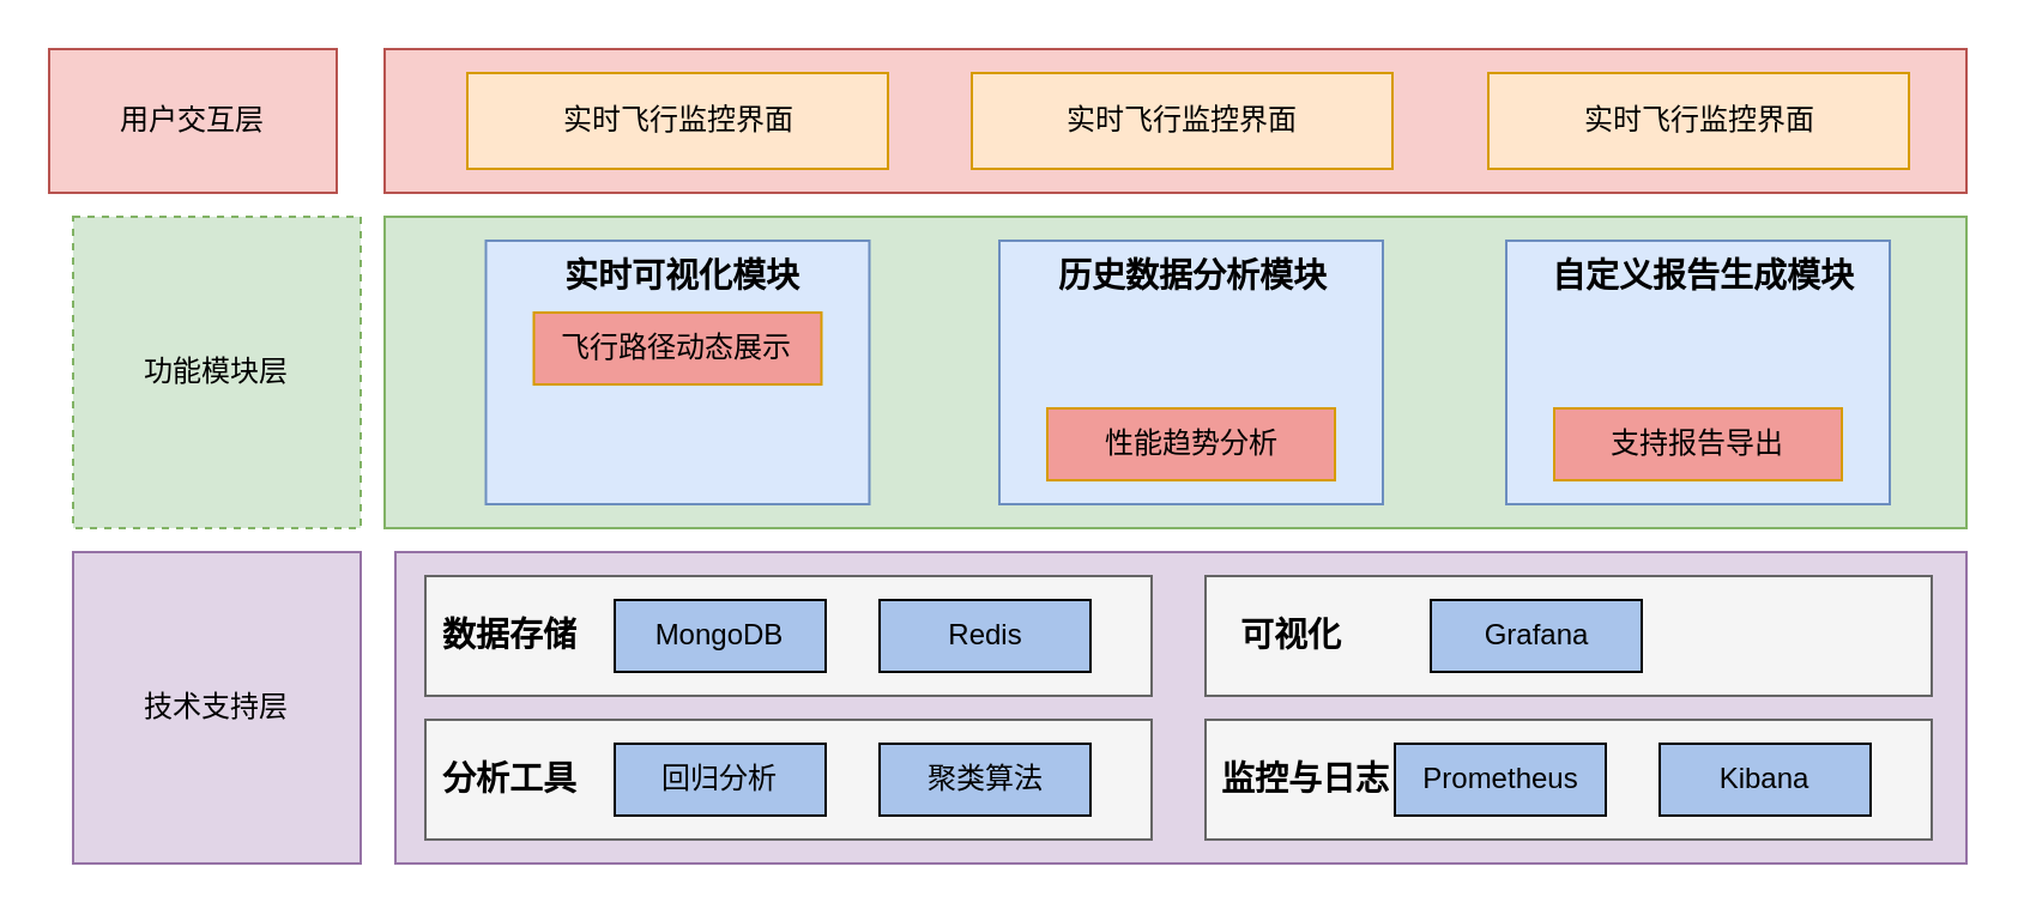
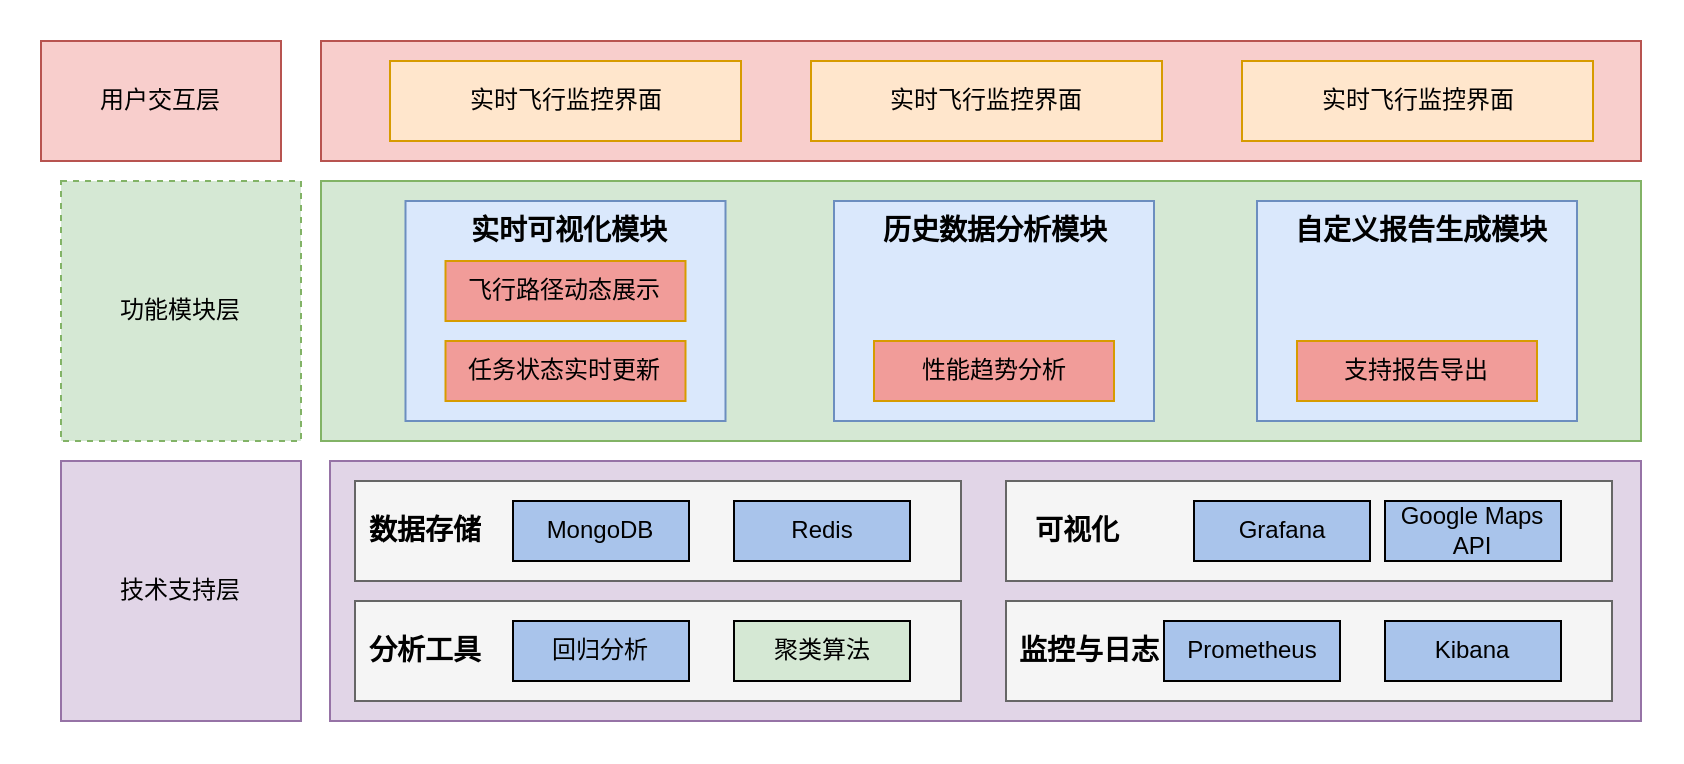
  <mxCell id="0" />
  <mxCell id="1" parent="0" />
  <mxCell id="2" value="" style="rounded=0;whiteSpace=wrap;html=1;fillColor=#d5e8d4;strokeColor=#82b366;" vertex="1" parent="1"><mxGeometry x="160" y="90" width="660" height="130" as="geometry" /></mxCell>
  <mxCell id="3" value="用户交互层" style="rounded=0;whiteSpace=wrap;html=1;fillColor=#f8cecc;strokeColor=#b85450;" vertex="1" parent="1"><mxGeometry x="20" y="20" width="120" height="60" as="geometry" /></mxCell>
  <mxCell id="4" value="功能模块层" style="rounded=0;whiteSpace=wrap;html=1;fillColor=#d5e8d4;strokeColor=#82b366;dashed=1;" vertex="1" parent="1"><mxGeometry x="30" y="90" width="120" height="130" as="geometry" /></mxCell>
  <mxCell id="5" value="" style="rounded=0;whiteSpace=wrap;html=1;fillColor=#f8cecc;strokeColor=#b85450;" vertex="1" parent="1"><mxGeometry x="160" y="20" width="660" height="60" as="geometry" /></mxCell>
  <mxCell id="6" value="实时飞行监控界面" style="rounded=0;whiteSpace=wrap;html=1;fillColor=#ffe6cc;strokeColor=#d79b00;" vertex="1" parent="1"><mxGeometry x="194.5" y="30" width="175.5" height="40" as="geometry" /></mxCell>
  <mxCell id="7" value="" style="rounded=0;whiteSpace=wrap;html=1;fillColor=#dae8fc;strokeColor=#6c8ebf;" vertex="1" parent="1"><mxGeometry x="202.25" y="100" width="160" height="110" as="geometry" /></mxCell>
  <mxCell id="8" value="飞行路径动态展示" style="rounded=0;whiteSpace=wrap;html=1;fillColor=#F19C99;strokeColor=#d79b00;" vertex="1" parent="1"><mxGeometry x="222.25" y="130" width="120" height="30" as="geometry" /></mxCell>
+ <mxCell id="9" value="任务状态实时更新 " style="rounded=0;whiteSpace=wrap;html=1;fillColor=#F19C99;strokeColor=#d79b00;" vertex="1" parent="1"><mxGeometry x="222.25" y="170" width="120" height="30" as="geometry" /></mxCell>
  <mxCell id="10" value="&lt;b&gt;&lt;font style=&quot;font-size: 14px;&quot;&gt;实时可视化模块&lt;/font&gt;&lt;/b&gt;" style="text;html=1;align=center;verticalAlign=middle;resizable=0;points=[];autosize=1;strokeColor=none;fillColor=none;" vertex="1" parent="1"><mxGeometry x="224.25" y="100" width="120" height="30" as="geometry" /></mxCell>
  <mxCell id="11" value="" style="rounded=0;whiteSpace=wrap;html=1;fillColor=#dae8fc;strokeColor=#6c8ebf;" vertex="1" parent="1"><mxGeometry x="416.5" y="100" width="160" height="110" as="geometry" /></mxCell>
  <mxCell id="12" value="性能趋势分析 " style="rounded=0;whiteSpace=wrap;html=1;fillColor=#F19C99;strokeColor=#d79b00;" vertex="1" parent="1"><mxGeometry x="436.5" y="170" width="120" height="30" as="geometry" /></mxCell>
  <mxCell id="13" value="&lt;b&gt;&lt;font style=&quot;font-size: 14px;&quot;&gt;历史数据分析模块&lt;/font&gt;&lt;/b&gt;" style="text;html=1;align=center;verticalAlign=middle;resizable=0;points=[];autosize=1;strokeColor=none;fillColor=none;" vertex="1" parent="1"><mxGeometry x="426.5" y="100" width="140" height="30" as="geometry" /></mxCell>
  <mxCell id="14" value="" style="rounded=0;whiteSpace=wrap;html=1;fillColor=#dae8fc;strokeColor=#6c8ebf;" vertex="1" parent="1"><mxGeometry x="628" y="100" width="160" height="110" as="geometry" /></mxCell>
  <mxCell id="15" value="支持报告导出 " style="rounded=0;whiteSpace=wrap;html=1;fillColor=#F19C99;strokeColor=#d79b00;" vertex="1" parent="1"><mxGeometry x="648" y="170" width="120" height="30" as="geometry" /></mxCell>
  <mxCell id="16" value="&lt;b&gt;&lt;font style=&quot;font-size: 14px;&quot;&gt;自定义报告生成模块&lt;/font&gt;&lt;/b&gt;" style="text;html=1;align=center;verticalAlign=middle;resizable=0;points=[];autosize=1;strokeColor=none;fillColor=none;" vertex="1" parent="1"><mxGeometry x="635" y="100" width="150" height="30" as="geometry" /></mxCell>
  <mxCell id="17" value="技术支持层" style="rounded=0;whiteSpace=wrap;html=1;fillColor=#e1d5e7;strokeColor=#9673a6;" vertex="1" parent="1"><mxGeometry x="30" y="230" width="120" height="130" as="geometry" /></mxCell>
  <mxCell id="18" value="" style="rounded=0;whiteSpace=wrap;html=1;fillColor=#e1d5e7;strokeColor=#9673a6;" vertex="1" parent="1"><mxGeometry x="164.5" y="230" width="655.5" height="130" as="geometry" /></mxCell>
  <mxCell id="19" value="" style="rounded=0;whiteSpace=wrap;html=1;fillColor=#f5f5f5;fontColor=#333333;strokeColor=#666666;" vertex="1" parent="1"><mxGeometry x="177" y="240" width="303" height="50" as="geometry" /></mxCell>
  <mxCell id="20" value="&lt;b&gt;&lt;font style=&quot;font-size: 14px;&quot;&gt;数据存储&lt;/font&gt;&lt;/b&gt;" style="text;html=1;align=center;verticalAlign=middle;resizable=0;points=[];autosize=1;strokeColor=none;fillColor=none;" vertex="1" parent="1"><mxGeometry x="172" y="250" width="80" height="30" as="geometry" /></mxCell>
  <mxCell id="21" value="MongoDB" style="rounded=0;whiteSpace=wrap;html=1;fillColor=#A9C4EB;" vertex="1" parent="1"><mxGeometry x="256" y="250" width="88" height="30" as="geometry" /></mxCell>
  <mxCell id="22" value="Redis" style="rounded=0;whiteSpace=wrap;html=1;fillColor=#A9C4EB;" vertex="1" parent="1"><mxGeometry x="366.5" y="250" width="88" height="30" as="geometry" /></mxCell>
  <mxCell id="23" value="" style="rounded=0;whiteSpace=wrap;html=1;fillColor=#f5f5f5;fontColor=#333333;strokeColor=#666666;" vertex="1" parent="1"><mxGeometry x="177" y="300" width="303" height="50" as="geometry" /></mxCell>
  <mxCell id="24" value="&lt;b&gt;&lt;font style=&quot;font-size: 14px;&quot;&gt;分析工具&lt;/font&gt;&lt;/b&gt;" style="text;html=1;align=center;verticalAlign=middle;resizable=0;points=[];autosize=1;strokeColor=none;fillColor=none;" vertex="1" parent="1"><mxGeometry x="172" y="310" width="80" height="30" as="geometry" /></mxCell>
  <mxCell id="25" value="回归分析" style="rounded=0;whiteSpace=wrap;html=1;fillColor=#A9C4EB;" vertex="1" parent="1"><mxGeometry x="256" y="310" width="88" height="30" as="geometry" /></mxCell>
- <mxCell id="26" value="聚类算法" style="rounded=0;whiteSpace=wrap;html=1;fillColor=#A9C4EB;" vertex="1" parent="1"><mxGeometry x="366.5" y="310" width="88" height="30" as="geometry" /></mxCell>
+ <mxCell id="26" value="聚类算法" style="rounded=0;whiteSpace=wrap;html=1;fillColor=#d5e8d4;" vertex="1" parent="1"><mxGeometry x="366.5" y="310" width="88" height="30" as="geometry" /></mxCell>
  <mxCell id="27" value="" style="rounded=0;whiteSpace=wrap;html=1;fillColor=#f5f5f5;fontColor=#333333;strokeColor=#666666;" vertex="1" parent="1"><mxGeometry x="502.5" y="240" width="303" height="50" as="geometry" /></mxCell>
  <mxCell id="28" value="&lt;b&gt;&lt;font style=&quot;font-size: 14px;&quot;&gt;可视化&lt;/font&gt;&lt;/b&gt;" style="text;html=1;align=center;verticalAlign=middle;resizable=0;points=[];autosize=1;strokeColor=none;fillColor=none;" vertex="1" parent="1"><mxGeometry x="502.5" y="250" width="70" height="30" as="geometry" /></mxCell>
  <mxCell id="29" value="Grafana" style="rounded=0;whiteSpace=wrap;html=1;fillColor=#A9C4EB;" vertex="1" parent="1"><mxGeometry x="596.5" y="250" width="88" height="30" as="geometry" /></mxCell>
+ <mxCell id="30" value="Google Maps API" style="rounded=0;whiteSpace=wrap;html=1;fillColor=#A9C4EB;" vertex="1" parent="1"><mxGeometry x="692" y="250" width="88" height="30" as="geometry" /></mxCell>
  <mxCell id="31" value="" style="rounded=0;whiteSpace=wrap;html=1;fillColor=#f5f5f5;fontColor=#333333;strokeColor=#666666;" vertex="1" parent="1"><mxGeometry x="502.5" y="300" width="303" height="50" as="geometry" /></mxCell>
  <mxCell id="32" value="&lt;b&gt;&lt;font style=&quot;font-size: 14px;&quot;&gt;监控与日志&lt;/font&gt;&lt;/b&gt;" style="text;html=1;align=center;verticalAlign=middle;resizable=0;points=[];autosize=1;strokeColor=none;fillColor=none;" vertex="1" parent="1"><mxGeometry x="498.75" y="310" width="90" height="30" as="geometry" /></mxCell>
  <mxCell id="33" value="Prometheus" style="rounded=0;whiteSpace=wrap;html=1;fillColor=#A9C4EB;" vertex="1" parent="1"><mxGeometry x="581.5" y="310" width="88" height="30" as="geometry" /></mxCell>
  <mxCell id="34" value="Kibana" style="rounded=0;whiteSpace=wrap;html=1;fillColor=#A9C4EB;" vertex="1" parent="1"><mxGeometry x="692" y="310" width="88" height="30" as="geometry" /></mxCell>
  <mxCell id="35" value="实时飞行监控界面" style="rounded=0;whiteSpace=wrap;html=1;fillColor=#ffe6cc;strokeColor=#d79b00;" vertex="1" parent="1"><mxGeometry x="405" y="30" width="175.5" height="40" as="geometry" /></mxCell>
  <mxCell id="36" value="实时飞行监控界面" style="rounded=0;whiteSpace=wrap;html=1;fillColor=#ffe6cc;strokeColor=#d79b00;" vertex="1" parent="1"><mxGeometry x="620.5" y="30" width="175.5" height="40" as="geometry" /></mxCell>
